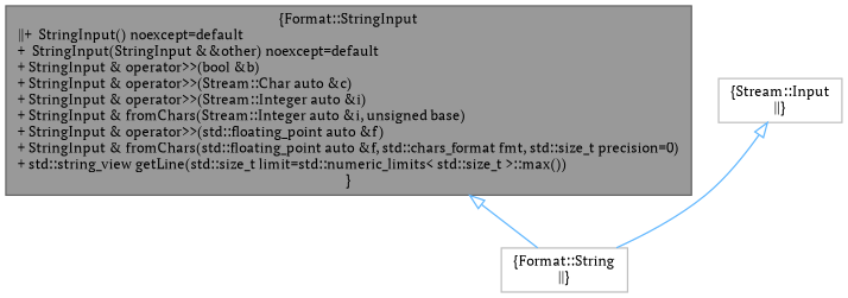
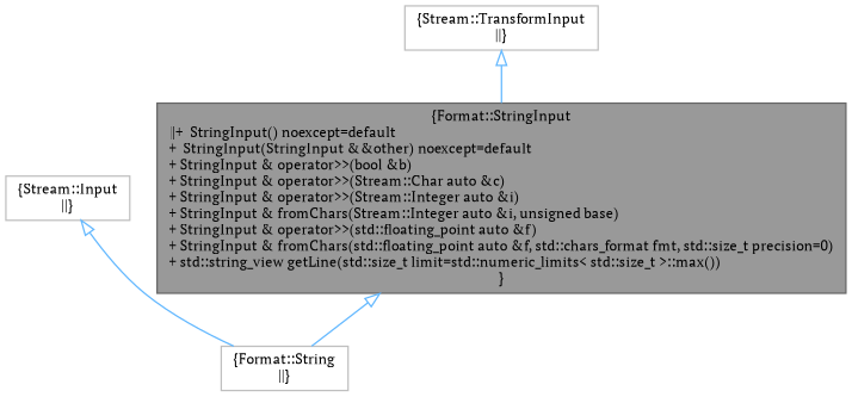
  digraph {
    fontname="PT Serif"
    node [color=grey75 fillcolor=white fontname="PT Serif" fontsize=10 shape=box style=filled]
    edge [arrowtail=onormal color=steelblue1 dir=back fontname="PT Serif" fontsize=10 labelfontname=Helvetica labelfontsize=10 style=solid]
    n1 [color=gray40 fillcolor=grey60 fontcolor=black height=0.2 label="{Format::StringInput\n||+  StringInput() noexcept=default\l+  StringInput(StringInput &&other) noexcept=default\l+ StringInput & operator\>\>(bool &b)\l+ StringInput & operator\>\>(Stream::Char auto &c)\l+ StringInput & operator\>\>(Stream::Integer auto &i)\l+ StringInput & fromChars(Stream::Integer auto &i, unsigned base)\l+ StringInput & operator\>\>(std::floating_point auto &f)\l+ StringInput & fromChars(std::floating_point auto &f, std::chars_format fmt, std::size_t precision=0)\l+ std::string_view getLine(std::size_t limit=std::numeric_limits\< std::size_t \>::max())\l}" width=0.4]
    n2 [height=0.2 label="{Format::String\n||}" width=0.4]
+   n3 [height=0.2 label="{Stream::TransformInput\n||}" width=0.4]
    n4 [height=0.2 label="{Stream::Input\n||}" width=0.4]
    n1 -> n2
+   n3 -> n1
    n4 -> n2
  }
